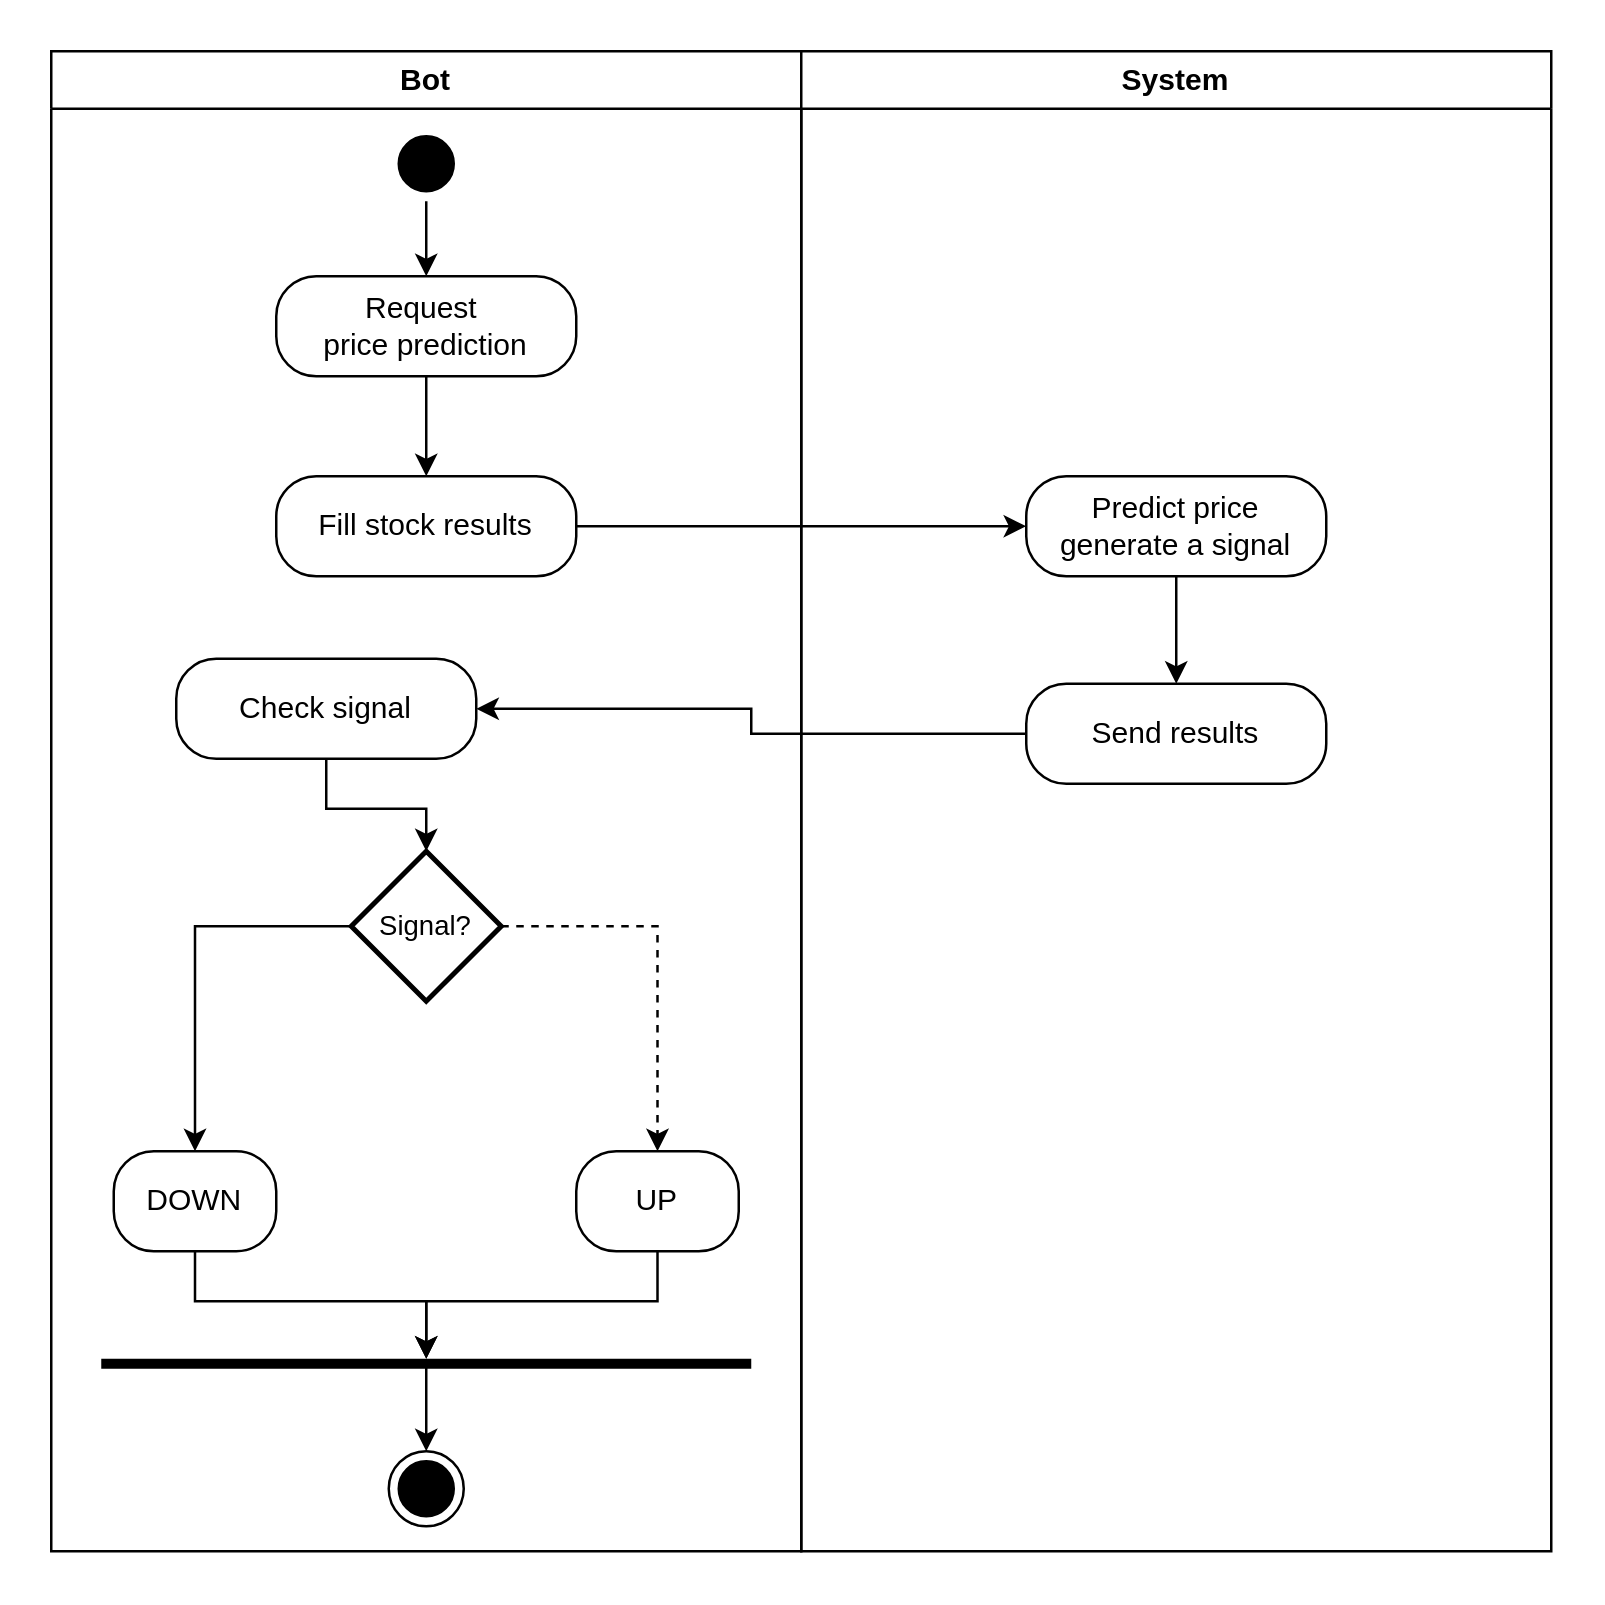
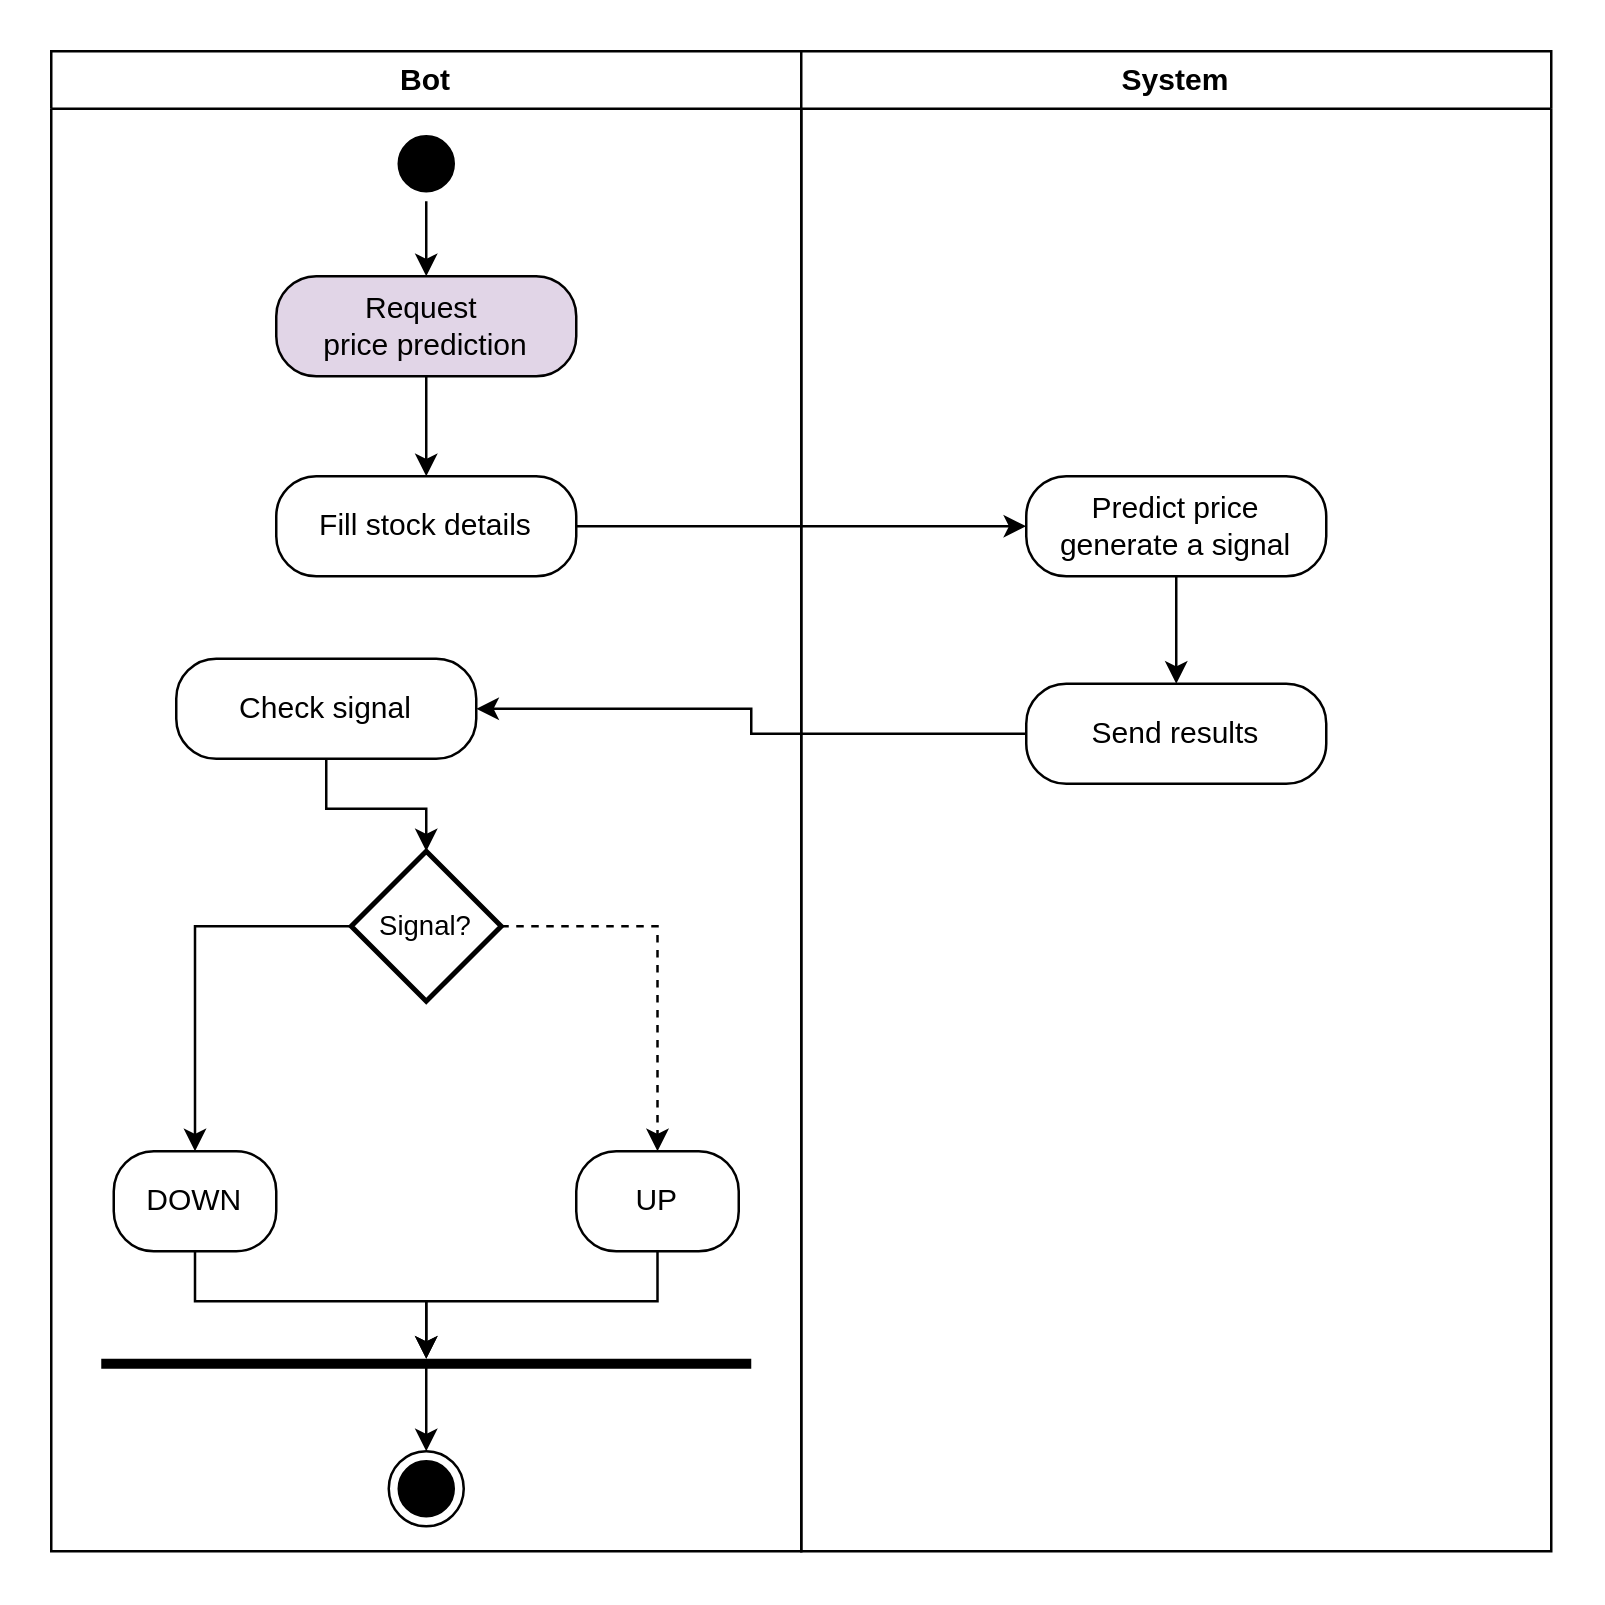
  <mxCell id="0" />
  <mxCell id="1" parent="0" />
  <mxCell id="2" value="Bot" style="swimlane;whiteSpace=wrap;strokeColor=default;" parent="1" vertex="1"><mxGeometry x="20" y="20" width="300" height="600" as="geometry" /></mxCell>
  <mxCell id="3" value="" style="ellipse;shape=startState;fillColor=#000000;strokeColor=default;" parent="2" vertex="1"><mxGeometry x="135" y="30" width="30" height="30" as="geometry" /></mxCell>
- <mxCell id="4" value="Request&amp;nbsp;&lt;div&gt;price prediction&lt;/div&gt;" style="rounded=1;whiteSpace=wrap;html=1;arcSize=40;fontColor=#000000;fillColor=#FFFFFF;strokeColor=#000000;shadow=0;" parent="2" vertex="1"><mxGeometry x="90" y="90" width="120" height="40" as="geometry" /></mxCell>
- <mxCell id="5" value="&lt;div&gt;Fill stock results&lt;/div&gt;" style="rounded=1;whiteSpace=wrap;html=1;arcSize=40;fontColor=#000000;fillColor=#FFFFFF;strokeColor=#000000;shadow=0;" parent="2" vertex="1"><mxGeometry x="90" y="170" width="120" height="40" as="geometry" /></mxCell>
+ <mxCell id="4" value="Request&amp;nbsp;&lt;div&gt;price prediction&lt;/div&gt;" style="rounded=1;whiteSpace=wrap;html=1;arcSize=40;fontColor=#000000;fillColor=#e1d5e7;strokeColor=#000000;shadow=0;" parent="2" vertex="1"><mxGeometry x="90" y="90" width="120" height="40" as="geometry" /></mxCell>
+ <mxCell id="5" value="&lt;div&gt;Fill stock details&lt;/div&gt;" style="rounded=1;whiteSpace=wrap;html=1;arcSize=40;fontColor=#000000;fillColor=#FFFFFF;strokeColor=#000000;shadow=0;" parent="2" vertex="1"><mxGeometry x="90" y="170" width="120" height="40" as="geometry" /></mxCell>
  <mxCell id="6" value="" style="edgeStyle=orthogonalEdgeStyle;rounded=0;orthogonalLoop=1;jettySize=auto;html=1;" parent="2" source="7" target="17" edge="1"><mxGeometry relative="1" as="geometry" /></mxCell>
  <mxCell id="7" value="&lt;div&gt;DOWN&lt;/div&gt;" style="rounded=1;whiteSpace=wrap;html=1;arcSize=40;fontColor=#000000;fillColor=#FFFFFF;strokeColor=#000000;shadow=0;" parent="2" vertex="1"><mxGeometry x="25" y="440" width="65" height="40" as="geometry" /></mxCell>
  <mxCell id="8" value="&lt;div&gt;Check signal&lt;/div&gt;" style="rounded=1;whiteSpace=wrap;html=1;arcSize=40;fontColor=#000000;fillColor=#FFFFFF;strokeColor=#000000;shadow=0;" parent="2" vertex="1"><mxGeometry x="50" y="243" width="120" height="40" as="geometry" /></mxCell>
  <mxCell id="9" value="" style="edgeStyle=orthogonalEdgeStyle;rounded=0;orthogonalLoop=1;jettySize=auto;html=1;exitX=0.5;exitY=1;exitDx=0;exitDy=0;entryX=0.5;entryY=0;entryDx=0;entryDy=0;" parent="2" source="3" target="4" edge="1"><mxGeometry relative="1" as="geometry"><mxPoint x="250" y="390" as="targetPoint" /></mxGeometry></mxCell>
  <mxCell id="10" value="&lt;font style=&quot;font-size: 11px;&quot;&gt;Signal?&lt;/font&gt;" style="strokeWidth=2;html=1;shape=mxgraph.flowchart.decision;whiteSpace=wrap;" parent="2" vertex="1"><mxGeometry x="120" y="320" width="60" height="60" as="geometry" /></mxCell>
  <mxCell id="11" value="" style="edgeStyle=orthogonalEdgeStyle;rounded=0;orthogonalLoop=1;jettySize=auto;html=1;exitX=0.5;exitY=1;exitDx=0;exitDy=0;entryX=0.5;entryY=0;entryDx=0;entryDy=0;" parent="2" source="4" target="5" edge="1"><mxGeometry relative="1" as="geometry"><mxPoint x="180" y="400" as="sourcePoint" /><mxPoint x="260" y="400" as="targetPoint" /></mxGeometry></mxCell>
  <mxCell id="12" value="" style="edgeStyle=orthogonalEdgeStyle;rounded=0;orthogonalLoop=1;jettySize=auto;html=1;exitX=0.5;exitY=1;exitDx=0;exitDy=0;entryX=0.5;entryY=0;entryDx=0;entryDy=0;entryPerimeter=0;" parent="2" source="8" target="10" edge="1"><mxGeometry relative="1" as="geometry"><mxPoint x="125" y="350" as="sourcePoint" /><mxPoint x="205" y="350" as="targetPoint" /></mxGeometry></mxCell>
  <mxCell id="13" value="" style="edgeStyle=orthogonalEdgeStyle;rounded=0;orthogonalLoop=1;jettySize=auto;html=1;" parent="2" source="14" target="17" edge="1"><mxGeometry relative="1" as="geometry" /></mxCell>
  <mxCell id="14" value="&lt;div&gt;UP&lt;/div&gt;" style="rounded=1;whiteSpace=wrap;html=1;arcSize=40;fontColor=#000000;fillColor=#FFFFFF;strokeColor=#000000;shadow=0;" parent="2" vertex="1"><mxGeometry x="210" y="440" width="65" height="40" as="geometry" /></mxCell>
  <mxCell id="15" value="" style="edgeStyle=orthogonalEdgeStyle;rounded=0;orthogonalLoop=1;jettySize=auto;html=1;exitX=1;exitY=0.5;exitDx=0;exitDy=0;exitPerimeter=0;entryX=0.5;entryY=0;entryDx=0;entryDy=0;dashed=1;" parent="2" source="10" target="14" edge="1"><mxGeometry relative="1" as="geometry"><mxPoint x="185" y="400" as="sourcePoint" /><mxPoint x="265" y="400" as="targetPoint" /></mxGeometry></mxCell>
  <mxCell id="16" value="" style="edgeStyle=orthogonalEdgeStyle;rounded=0;orthogonalLoop=1;jettySize=auto;html=1;exitX=0;exitY=0.5;exitDx=0;exitDy=0;exitPerimeter=0;entryX=0.5;entryY=0;entryDx=0;entryDy=0;" parent="2" source="10" target="7" edge="1"><mxGeometry relative="1" as="geometry"><mxPoint x="205" y="420" as="sourcePoint" /><mxPoint x="285" y="420" as="targetPoint" /></mxGeometry></mxCell>
  <mxCell id="17" value="" style="line;strokeWidth=4;html=1;perimeter=backbonePerimeter;points=[];outlineConnect=0;" parent="2" vertex="1"><mxGeometry x="20" y="520" width="260" height="10" as="geometry" /></mxCell>
  <mxCell id="18" value="System" style="swimlane;whiteSpace=wrap;strokeColor=default;" parent="1" vertex="1"><mxGeometry x="320" y="20" width="300" height="600" as="geometry" /></mxCell>
  <mxCell id="19" value="&lt;div&gt;Predict price&lt;/div&gt;&lt;div&gt;generate a signal&lt;/div&gt;" style="rounded=1;whiteSpace=wrap;html=1;arcSize=40;fontColor=#000000;fillColor=#FFFFFF;strokeColor=#000000;shadow=0;" parent="18" vertex="1"><mxGeometry x="90" y="170" width="120" height="40" as="geometry" /></mxCell>
  <mxCell id="20" value="Send results" style="rounded=1;whiteSpace=wrap;html=1;arcSize=40;fontColor=#000000;fillColor=#FFFFFF;strokeColor=#000000;shadow=0;" parent="18" vertex="1"><mxGeometry x="90" y="253" width="120" height="40" as="geometry" /></mxCell>
  <mxCell id="21" value="" style="edgeStyle=orthogonalEdgeStyle;rounded=0;orthogonalLoop=1;jettySize=auto;html=1;exitX=0.5;exitY=1;exitDx=0;exitDy=0;entryX=0.5;entryY=0;entryDx=0;entryDy=0;" parent="18" source="19" target="20" edge="1"><mxGeometry relative="1" as="geometry"><mxPoint x="110" y="260" as="sourcePoint" /><mxPoint x="190" y="260" as="targetPoint" /></mxGeometry></mxCell>
  <mxCell id="22" value="" style="edgeStyle=orthogonalEdgeStyle;rounded=0;orthogonalLoop=1;jettySize=auto;html=1;exitX=1;exitY=0.5;exitDx=0;exitDy=0;entryX=0;entryY=0.5;entryDx=0;entryDy=0;" parent="1" source="5" target="19" edge="1"><mxGeometry relative="1" as="geometry"><mxPoint x="265" y="239.8" as="sourcePoint" /><mxPoint x="345" y="239.8" as="targetPoint" /></mxGeometry></mxCell>
  <mxCell id="23" value="" style="edgeStyle=orthogonalEdgeStyle;rounded=0;orthogonalLoop=1;jettySize=auto;html=1;entryX=1;entryY=0.5;entryDx=0;entryDy=0;exitX=0;exitY=0.5;exitDx=0;exitDy=0;" parent="1" source="20" target="8" edge="1"><mxGeometry relative="1" as="geometry"><mxPoint x="290" y="319.8" as="sourcePoint" /><mxPoint x="370" y="319.8" as="targetPoint" /></mxGeometry></mxCell>
  <mxCell id="24" value="" style="edgeStyle=orthogonalEdgeStyle;rounded=0;orthogonalLoop=1;jettySize=auto;html=1;entryX=0.5;entryY=0;entryDx=0;entryDy=0;" parent="1" source="17" target="25" edge="1"><mxGeometry relative="1" as="geometry"><mxPoint x="180" y="635" as="targetPoint" /></mxGeometry></mxCell>
  <mxCell id="25" value="" style="ellipse;html=1;shape=endState;fillColor=#000000;strokeColor=#000000;" parent="1" vertex="1"><mxGeometry x="155" y="580" width="30" height="30" as="geometry" /></mxCell>
